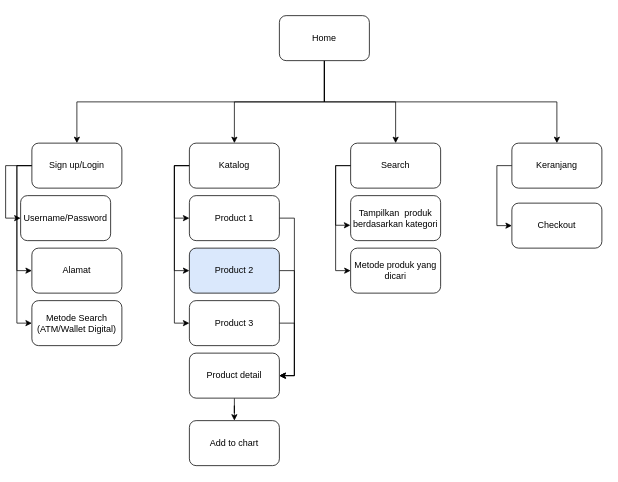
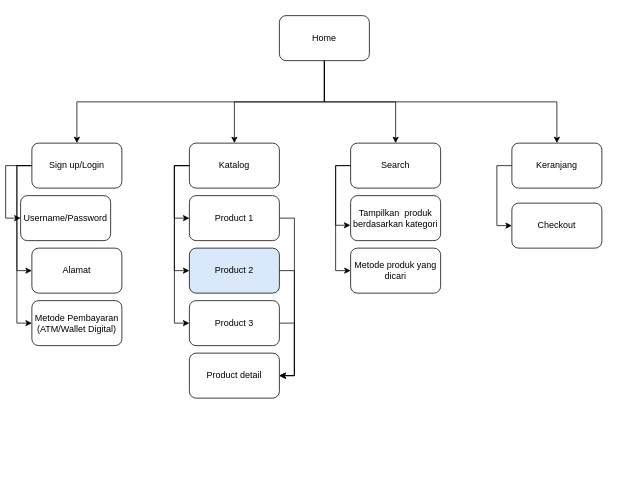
  <mxCell id="0" />
  <mxCell id="1" parent="0" />
  <mxCell id="2" style="edgeStyle=orthogonalEdgeStyle;rounded=0;orthogonalLoop=1;jettySize=auto;html=1;exitX=0.5;exitY=1;exitDx=0;exitDy=0;" edge="1" parent="1" source="6" target="10"><mxGeometry relative="1" as="geometry" /></mxCell>
  <mxCell id="3" value="" style="edgeStyle=orthogonalEdgeStyle;rounded=0;orthogonalLoop=1;jettySize=auto;html=1;" edge="1" parent="1" source="6" target="12"><mxGeometry relative="1" as="geometry" /></mxCell>
  <mxCell id="4" style="edgeStyle=orthogonalEdgeStyle;rounded=0;orthogonalLoop=1;jettySize=auto;html=1;exitX=0.5;exitY=1;exitDx=0;exitDy=0;" edge="1" parent="1" source="6" target="15"><mxGeometry relative="1" as="geometry" /></mxCell>
  <mxCell id="5" style="edgeStyle=orthogonalEdgeStyle;rounded=0;orthogonalLoop=1;jettySize=auto;html=1;entryX=0.5;entryY=0;entryDx=0;entryDy=0;exitX=0.5;exitY=1;exitDx=0;exitDy=0;" edge="1" parent="1" source="6" target="30"><mxGeometry relative="1" as="geometry" /></mxCell>
  <mxCell id="6" value="Home" style="rounded=1;whiteSpace=wrap;html=1;" vertex="1" parent="1"><mxGeometry x="365" y="20" width="120" height="60" as="geometry" /></mxCell>
  <mxCell id="7" style="edgeStyle=orthogonalEdgeStyle;rounded=0;orthogonalLoop=1;jettySize=auto;html=1;entryX=0;entryY=0.5;entryDx=0;entryDy=0;exitX=0;exitY=0.5;exitDx=0;exitDy=0;" edge="1" parent="1" source="10" target="17"><mxGeometry relative="1" as="geometry" /></mxCell>
  <mxCell id="8" style="edgeStyle=orthogonalEdgeStyle;rounded=0;orthogonalLoop=1;jettySize=auto;html=1;entryX=0;entryY=0.5;entryDx=0;entryDy=0;exitX=0;exitY=0.5;exitDx=0;exitDy=0;" edge="1" parent="1" source="10" target="22"><mxGeometry relative="1" as="geometry" /></mxCell>
  <mxCell id="9" style="edgeStyle=orthogonalEdgeStyle;rounded=0;orthogonalLoop=1;jettySize=auto;html=1;entryX=0;entryY=0.5;entryDx=0;entryDy=0;exitX=0;exitY=0.5;exitDx=0;exitDy=0;" edge="1" parent="1" source="10" target="24"><mxGeometry relative="1" as="geometry" /></mxCell>
  <mxCell id="10" value="Katalog" style="rounded=1;whiteSpace=wrap;html=1;" vertex="1" parent="1"><mxGeometry x="245" y="190" width="120" height="60" as="geometry" /></mxCell>
  <mxCell id="11" style="edgeStyle=orthogonalEdgeStyle;rounded=0;orthogonalLoop=1;jettySize=auto;html=1;entryX=0;entryY=0.5;entryDx=0;entryDy=0;exitX=0;exitY=0.5;exitDx=0;exitDy=0;" edge="1" parent="1" source="12" target="19"><mxGeometry relative="1" as="geometry" /></mxCell>
  <mxCell id="12" value="Search" style="rounded=1;whiteSpace=wrap;html=1;" vertex="1" parent="1"><mxGeometry x="460" y="190" width="120" height="60" as="geometry" /></mxCell>
  <mxCell id="13" style="edgeStyle=orthogonalEdgeStyle;rounded=0;orthogonalLoop=1;jettySize=auto;html=1;entryX=0;entryY=0.5;entryDx=0;entryDy=0;exitX=0;exitY=0.5;exitDx=0;exitDy=0;" edge="1" parent="1"><mxGeometry relative="1" as="geometry"><mxPoint x="560" y="230" as="sourcePoint" /></mxGeometry></mxCell>
  <mxCell id="14" style="edgeStyle=orthogonalEdgeStyle;rounded=0;orthogonalLoop=1;jettySize=auto;html=1;entryX=0;entryY=0.5;entryDx=0;entryDy=0;exitX=0;exitY=0.5;exitDx=0;exitDy=0;" edge="1" parent="1" source="15" target="35"><mxGeometry relative="1" as="geometry" /></mxCell>
  <mxCell id="15" value="Keranjang" style="rounded=1;whiteSpace=wrap;html=1;" vertex="1" parent="1"><mxGeometry x="675" y="190" width="120" height="60" as="geometry" /></mxCell>
  <mxCell id="16" style="edgeStyle=orthogonalEdgeStyle;rounded=0;orthogonalLoop=1;jettySize=auto;html=1;entryX=1;entryY=0.5;entryDx=0;entryDy=0;" edge="1" parent="1" source="17" target="26"><mxGeometry relative="1" as="geometry"><Array as="points"><mxPoint x="385" y="290" /><mxPoint x="385" y="500" /></Array></mxGeometry></mxCell>
  <mxCell id="17" value="Product 1" style="rounded=1;whiteSpace=wrap;html=1;" vertex="1" parent="1"><mxGeometry x="245" y="260" width="120" height="60" as="geometry" /></mxCell>
  <mxCell id="18" value="Tampilkan&amp;nbsp; produk berdasarkan kategori" style="rounded=1;whiteSpace=wrap;html=1;" vertex="1" parent="1"><mxGeometry x="460" y="260" width="120" height="60" as="geometry" /></mxCell>
  <mxCell id="19" value="Metode produk yang dicari" style="rounded=1;whiteSpace=wrap;html=1;" vertex="1" parent="1"><mxGeometry x="460" y="330" width="120" height="60" as="geometry" /></mxCell>
  <mxCell id="20" style="edgeStyle=orthogonalEdgeStyle;rounded=0;orthogonalLoop=1;jettySize=auto;html=1;entryX=-0.003;entryY=0.659;entryDx=0;entryDy=0;entryPerimeter=0;exitX=0;exitY=0.5;exitDx=0;exitDy=0;" edge="1" parent="1" source="12" target="18"><mxGeometry relative="1" as="geometry" /></mxCell>
  <mxCell id="21" style="edgeStyle=orthogonalEdgeStyle;rounded=0;orthogonalLoop=1;jettySize=auto;html=1;entryX=1;entryY=0.5;entryDx=0;entryDy=0;" edge="1" parent="1" source="22" target="26"><mxGeometry relative="1" as="geometry"><Array as="points"><mxPoint x="385" y="360" /><mxPoint x="385" y="500" /></Array></mxGeometry></mxCell>
  <mxCell id="22" value="Product 2" style="rounded=1;whiteSpace=wrap;html=1;fillColor=#dae8fc;" vertex="1" parent="1"><mxGeometry x="245" y="330" width="120" height="60" as="geometry" /></mxCell>
  <mxCell id="23" style="edgeStyle=orthogonalEdgeStyle;rounded=0;orthogonalLoop=1;jettySize=auto;html=1;entryX=1;entryY=0.5;entryDx=0;entryDy=0;" edge="1" parent="1" source="24" target="26"><mxGeometry relative="1" as="geometry"><Array as="points"><mxPoint x="385" y="430" /><mxPoint x="385" y="500" /></Array></mxGeometry></mxCell>
  <mxCell id="24" value="Product 3" style="rounded=1;whiteSpace=wrap;html=1;" vertex="1" parent="1"><mxGeometry x="245" y="400" width="120" height="60" as="geometry" /></mxCell>
- <mxCell id="25" value="" style="edgeStyle=orthogonalEdgeStyle;rounded=0;orthogonalLoop=1;jettySize=auto;html=1;" edge="1" parent="1" source="26" target="34"><mxGeometry relative="1" as="geometry" /></mxCell>
  <mxCell id="26" value="Product detail" style="rounded=1;whiteSpace=wrap;html=1;" vertex="1" parent="1"><mxGeometry x="245" y="470" width="120" height="60" as="geometry" /></mxCell>
  <mxCell id="27" style="edgeStyle=orthogonalEdgeStyle;rounded=0;orthogonalLoop=1;jettySize=auto;html=1;exitX=0;exitY=0.5;exitDx=0;exitDy=0;entryX=0;entryY=0.5;entryDx=0;entryDy=0;" edge="1" parent="1" source="30" target="31"><mxGeometry relative="1" as="geometry" /></mxCell>
  <mxCell id="28" style="edgeStyle=orthogonalEdgeStyle;rounded=0;orthogonalLoop=1;jettySize=auto;html=1;entryX=0;entryY=0.5;entryDx=0;entryDy=0;exitX=0;exitY=0.5;exitDx=0;exitDy=0;" edge="1" parent="1" source="30" target="32"><mxGeometry relative="1" as="geometry" /></mxCell>
  <mxCell id="29" style="edgeStyle=orthogonalEdgeStyle;rounded=0;orthogonalLoop=1;jettySize=auto;html=1;entryX=0;entryY=0.5;entryDx=0;entryDy=0;exitX=0;exitY=0.5;exitDx=0;exitDy=0;" edge="1" parent="1" source="30" target="33"><mxGeometry relative="1" as="geometry" /></mxCell>
  <mxCell id="30" value="Sign up/Login" style="rounded=1;whiteSpace=wrap;html=1;" vertex="1" parent="1"><mxGeometry x="35" y="190" width="120" height="60" as="geometry" /></mxCell>
  <mxCell id="31" value="Username/Password" style="rounded=1;whiteSpace=wrap;html=1;" vertex="1" parent="1"><mxGeometry x="20" y="260" width="120" height="60" as="geometry" /></mxCell>
  <mxCell id="32" value="Alamat" style="rounded=1;whiteSpace=wrap;html=1;" vertex="1" parent="1"><mxGeometry x="35" y="330" width="120" height="60" as="geometry" /></mxCell>
- <mxCell id="33" value="Metode Search&lt;div&gt;(ATM/Wallet Digital)&lt;/div&gt;" style="rounded=1;whiteSpace=wrap;html=1;" vertex="1" parent="1"><mxGeometry x="35" y="400" width="120" height="60" as="geometry" /></mxCell>
- <mxCell id="34" value="Add to chart" style="rounded=1;whiteSpace=wrap;html=1;" vertex="1" parent="1"><mxGeometry x="245" y="560" width="120" height="60" as="geometry" /></mxCell>
+ <mxCell id="33" value="Metode Pembayaran&lt;div&gt;(ATM/Wallet Digital)&lt;/div&gt;" style="rounded=1;whiteSpace=wrap;html=1;" vertex="1" parent="1"><mxGeometry x="35" y="400" width="120" height="60" as="geometry" /></mxCell>
  <mxCell id="35" value="Checkout" style="rounded=1;whiteSpace=wrap;html=1;" vertex="1" parent="1"><mxGeometry x="675" y="270" width="120" height="60" as="geometry" /></mxCell>
